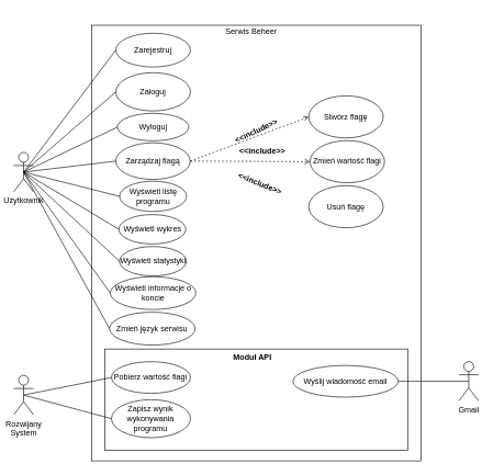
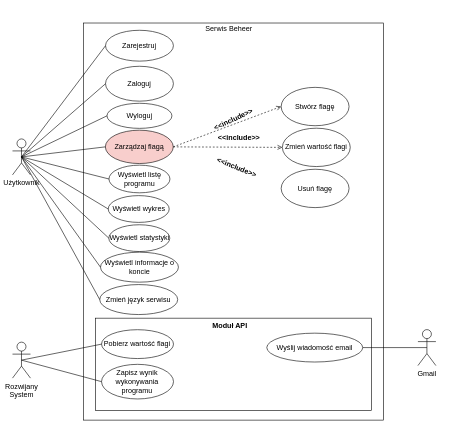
  <mxCell id="0" />
  <mxCell id="1" parent="0" />
  <mxCell id="2" value="" style="group" parent="1" vertex="1" connectable="0"><mxGeometry x="130" y="20" width="508.47" height="680" as="geometry" /></mxCell>
  <mxCell id="3" value="" style="rounded=0;whiteSpace=wrap;html=1;" parent="2" vertex="1"><mxGeometry x="8.47" y="17.87" width="500" height="662.13" as="geometry" /></mxCell>
  <mxCell id="4" value="Serwis Beheer" style="text;html=1;strokeColor=none;fillColor=none;align=center;verticalAlign=middle;whiteSpace=wrap;rounded=0;" parent="2" vertex="1"><mxGeometry x="203.949" y="8.933" width="94.34" height="38.389" as="geometry" /></mxCell>
  <mxCell id="5" value="Stwórz flagę" style="ellipse;whiteSpace=wrap;html=1;" parent="2" vertex="1"><mxGeometry x="337.999" y="125.159" width="113.208" height="63.982" as="geometry" /></mxCell>
  <mxCell id="6" value="Zmień wartość flagi" style="ellipse;whiteSpace=wrap;html=1;" parent="2" vertex="1"><mxGeometry x="339.999" y="193.248" width="113.208" height="63.982" as="geometry" /></mxCell>
  <mxCell id="7" value="Usuń flagę" style="ellipse;whiteSpace=wrap;html=1;" parent="2" vertex="1"><mxGeometry x="337.999" y="261.711" width="113.208" height="63.982" as="geometry" /></mxCell>
  <mxCell id="8" style="edgeStyle=none;rounded=0;orthogonalLoop=1;jettySize=auto;html=1;exitX=1;exitY=0.5;exitDx=0;exitDy=0;entryX=0;entryY=0.5;entryDx=0;entryDy=0;dashed=1;strokeColor=none;" parent="2" source="10" target="5" edge="1"><mxGeometry relative="1" as="geometry" /></mxCell>
  <mxCell id="9" style="edgeStyle=none;rounded=0;orthogonalLoop=1;jettySize=auto;html=1;exitX=1;exitY=0.5;exitDx=0;exitDy=0;entryX=0;entryY=0.5;entryDx=0;entryDy=0;dashed=1;endArrow=open;endFill=0;strokeColor=default;strokeWidth=1;" parent="2" source="10" target="5" edge="1"><mxGeometry relative="1" as="geometry" /></mxCell>
- <mxCell id="10" value="Zarządzaj flagą" style="ellipse;whiteSpace=wrap;html=1;rounded=0;" parent="2" vertex="1"><mxGeometry x="44.856" y="196.58" width="113.203" height="55.646" as="geometry" /></mxCell>
+ <mxCell id="10" value="Zarządzaj flagą" style="ellipse;whiteSpace=wrap;html=1;rounded=0;fillColor=#f8cecc;" parent="2" vertex="1"><mxGeometry x="44.856" y="196.58" width="113.203" height="55.646" as="geometry" /></mxCell>
  <mxCell id="11" value="Zarejestruj" style="ellipse;whiteSpace=wrap;html=1;rounded=0;" parent="2" vertex="1"><mxGeometry x="45.106" y="30" width="113.203" height="51.429" as="geometry" /></mxCell>
  <mxCell id="12" value="Zaloguj" style="ellipse;whiteSpace=wrap;html=1;rounded=0;" parent="2" vertex="1"><mxGeometry x="45.106" y="90.003" width="113.203" height="58.192" as="geometry" /></mxCell>
  <mxCell id="13" value="Wyświetl statystyki" style="ellipse;whiteSpace=wrap;html=1;rounded=0;" parent="2" vertex="1"><mxGeometry x="50.61" y="354.267" width="101.695" height="44.667" as="geometry" /></mxCell>
  <mxCell id="14" value="Wyświetl wykres" style="ellipse;whiteSpace=wrap;html=1;rounded=0;" parent="2" vertex="1"><mxGeometry x="49.61" y="305.667" width="101.695" height="44.667" as="geometry" /></mxCell>
  <mxCell id="15" value="Wyświetl listę programu" style="ellipse;whiteSpace=wrap;html=1;rounded=0;" parent="2" vertex="1"><mxGeometry x="50.856" y="254.895" width="101.695" height="46.123" as="geometry" /></mxCell>
  <mxCell id="16" value="" style="group;rotation=-25;" parent="2" vertex="1" connectable="0"><mxGeometry x="224.568" y="165.913" width="67.797" height="23.227" as="geometry" /></mxCell>
  <mxCell id="17" value="" style="group;rotation=-25;" parent="16" vertex="1" connectable="0"><mxGeometry width="67.797" height="23.227" as="geometry" /></mxCell>
  <mxCell id="18" style="edgeStyle=none;rounded=0;orthogonalLoop=1;jettySize=auto;html=1;exitX=1;exitY=0.5;exitDx=0;exitDy=0;entryX=0;entryY=0.5;entryDx=0;entryDy=0;dashed=1;strokeColor=default;" parent="17" edge="1"><mxGeometry relative="1" as="geometry" /></mxCell>
  <mxCell id="19" value="&lt;&lt;include&gt;&gt;" style="text;align=center;fontStyle=1;verticalAlign=middle;spacingLeft=3;spacingRight=3;strokeColor=none;rotatable=0;points=[[0,0.5],[1,0.5]];portConstraint=eastwest;rounded=0;rotation=-25;" parent="17" vertex="1"><mxGeometry width="67.797" height="23.227" as="geometry" /></mxCell>
  <mxCell id="20" value="" style="group;rotation=22;" parent="2" vertex="1" connectable="0"><mxGeometry x="230.489" y="246.481" width="67.797" height="23.227" as="geometry" /></mxCell>
  <mxCell id="21" value="" style="group;rotation=22;" parent="20" vertex="1" connectable="0"><mxGeometry width="67.797" height="23.227" as="geometry" /></mxCell>
  <mxCell id="22" style="edgeStyle=none;rounded=0;orthogonalLoop=1;jettySize=auto;html=1;exitX=1;exitY=0.5;exitDx=0;exitDy=0;entryX=0;entryY=0.5;entryDx=0;entryDy=0;dashed=1;strokeColor=default;" parent="21" edge="1"><mxGeometry relative="1" as="geometry" /></mxCell>
  <mxCell id="23" value="&lt;&lt;include&gt;&gt;" style="text;align=center;fontStyle=1;verticalAlign=middle;spacingLeft=3;spacingRight=3;strokeColor=none;rotatable=0;points=[[0,0.5],[1,0.5]];portConstraint=eastwest;rounded=0;rotation=22;" parent="21" vertex="1"><mxGeometry width="67.797" height="23.227" as="geometry" /></mxCell>
  <mxCell id="24" value="" style="group" parent="2" vertex="1" connectable="0"><mxGeometry x="28.47" y="510" width="460" height="154" as="geometry" /></mxCell>
  <mxCell id="25" value="" style="html=1;rounded=0;" parent="24" vertex="1"><mxGeometry width="460" height="154" as="geometry" /></mxCell>
  <mxCell id="26" value="Moduł API" style="text;align=center;fontStyle=1;verticalAlign=middle;spacingLeft=3;spacingRight=3;strokeColor=none;rotatable=0;points=[[0,0.5],[1,0.5]];portConstraint=eastwest;rounded=0;" parent="24" vertex="1"><mxGeometry x="184.24" width="80" height="25.025" as="geometry" /></mxCell>
  <mxCell id="27" value="Pobierz wartość flagi" style="ellipse;whiteSpace=wrap;html=1;rounded=0;" parent="24" vertex="1"><mxGeometry x="10" y="19.25" width="120" height="48.125" as="geometry" /></mxCell>
  <mxCell id="28" value="Zapisz wynik wykonywania programu" style="ellipse;whiteSpace=wrap;html=1;rounded=0;" parent="24" vertex="1"><mxGeometry x="10" y="77" width="120" height="57.75" as="geometry" /></mxCell>
  <mxCell id="29" value="Wyślij wiadomość email" style="ellipse;whiteSpace=wrap;html=1;" vertex="1" parent="24"><mxGeometry x="285.54" y="25.025" width="160" height="48.125" as="geometry" /></mxCell>
  <mxCell id="30" value="Wyloguj" style="ellipse;whiteSpace=wrap;html=1;" vertex="1" parent="2"><mxGeometry x="47.56" y="151.74" width="108.29" height="41.8" as="geometry" /></mxCell>
  <mxCell id="31" value="" style="group;rotation=0;" parent="2" vertex="1" connectable="0"><mxGeometry x="234.0" y="196.576" width="67.797" height="23.227" as="geometry" /></mxCell>
  <mxCell id="32" style="edgeStyle=none;rounded=0;orthogonalLoop=1;jettySize=auto;html=1;exitX=1;exitY=0.5;exitDx=0;exitDy=0;entryX=0;entryY=0.5;entryDx=0;entryDy=0;dashed=1;strokeColor=default;endArrow=open;endFill=0;" parent="31" source="10" target="6" edge="1"><mxGeometry relative="1" as="geometry" /></mxCell>
  <mxCell id="33" value="&lt;&lt;include&gt;&gt;" style="text;align=center;fontStyle=1;verticalAlign=middle;spacingLeft=3;spacingRight=3;strokeColor=none;rotatable=0;points=[[0,0.5],[1,0.5]];portConstraint=eastwest;rounded=0;rotation=0;" parent="31" vertex="1"><mxGeometry width="67.797" height="23.227" as="geometry" /></mxCell>
  <mxCell id="34" value="Wyświetl informacje o koncie" style="ellipse;whiteSpace=wrap;html=1;" vertex="1" parent="2"><mxGeometry x="36.71" y="400" width="130" height="50" as="geometry" /></mxCell>
  <mxCell id="35" value="Zmień język serwisu" style="ellipse;whiteSpace=wrap;html=1;" vertex="1" parent="2"><mxGeometry x="35.46" y="454" width="130" height="50" as="geometry" /></mxCell>
  <mxCell id="36" style="edgeStyle=none;rounded=0;orthogonalLoop=1;jettySize=auto;html=1;exitX=0.5;exitY=0.5;exitDx=0;exitDy=0;exitPerimeter=0;entryX=0;entryY=0.5;entryDx=0;entryDy=0;endArrow=none;endFill=0;strokeColor=default;strokeWidth=1;" parent="1" source="45" target="11" edge="1"><mxGeometry relative="1" as="geometry" /></mxCell>
  <mxCell id="37" style="edgeStyle=none;rounded=0;orthogonalLoop=1;jettySize=auto;html=1;exitX=0.5;exitY=0.5;exitDx=0;exitDy=0;exitPerimeter=0;entryX=0;entryY=0.5;entryDx=0;entryDy=0;endArrow=none;endFill=0;strokeColor=default;strokeWidth=1;" parent="1" source="45" target="12" edge="1"><mxGeometry relative="1" as="geometry" /></mxCell>
  <mxCell id="38" style="edgeStyle=none;rounded=0;orthogonalLoop=1;jettySize=auto;html=1;exitX=0.5;exitY=0.5;exitDx=0;exitDy=0;exitPerimeter=0;entryX=0;entryY=0.5;entryDx=0;entryDy=0;endArrow=none;endFill=0;strokeColor=default;strokeWidth=1;" parent="1" source="45" target="10" edge="1"><mxGeometry relative="1" as="geometry" /></mxCell>
  <mxCell id="39" style="edgeStyle=none;rounded=0;orthogonalLoop=1;jettySize=auto;html=1;exitX=0.5;exitY=0.5;exitDx=0;exitDy=0;exitPerimeter=0;entryX=0;entryY=0.5;entryDx=0;entryDy=0;endArrow=none;endFill=0;strokeColor=default;strokeWidth=1;" parent="1" source="45" target="13" edge="1"><mxGeometry relative="1" as="geometry" /></mxCell>
  <mxCell id="40" style="edgeStyle=none;rounded=0;orthogonalLoop=1;jettySize=auto;html=1;exitX=0.5;exitY=0.5;exitDx=0;exitDy=0;exitPerimeter=0;entryX=0;entryY=0.5;entryDx=0;entryDy=0;endArrow=none;endFill=0;strokeColor=default;strokeWidth=1;" parent="1" source="45" target="14" edge="1"><mxGeometry relative="1" as="geometry" /></mxCell>
  <mxCell id="41" style="edgeStyle=none;rounded=0;orthogonalLoop=1;jettySize=auto;html=1;exitX=0.5;exitY=0.5;exitDx=0;exitDy=0;exitPerimeter=0;entryX=0;entryY=0.5;entryDx=0;entryDy=0;endArrow=none;endFill=0;strokeColor=default;strokeWidth=1;" parent="1" source="45" target="15" edge="1"><mxGeometry relative="1" as="geometry" /></mxCell>
  <mxCell id="42" style="rounded=0;orthogonalLoop=1;jettySize=auto;html=1;exitX=0.5;exitY=0.5;exitDx=0;exitDy=0;exitPerimeter=0;entryX=0;entryY=0.5;entryDx=0;entryDy=0;endArrow=none;endFill=0;" edge="1" parent="1" source="45" target="30"><mxGeometry relative="1" as="geometry" /></mxCell>
  <mxCell id="43" style="edgeStyle=none;rounded=0;orthogonalLoop=1;jettySize=auto;html=1;exitX=0.5;exitY=0.5;exitDx=0;exitDy=0;exitPerimeter=0;entryX=0;entryY=0.5;entryDx=0;entryDy=0;endArrow=none;endFill=0;" edge="1" parent="1" source="45" target="34"><mxGeometry relative="1" as="geometry" /></mxCell>
  <mxCell id="44" style="edgeStyle=none;rounded=0;orthogonalLoop=1;jettySize=auto;html=1;exitX=0.5;exitY=0.5;exitDx=0;exitDy=0;exitPerimeter=0;entryX=0;entryY=0.5;entryDx=0;entryDy=0;endArrow=none;endFill=0;" edge="1" parent="1" source="45" target="35"><mxGeometry relative="1" as="geometry" /></mxCell>
  <mxCell id="45" value="Użytkownik" style="shape=umlActor;verticalLabelPosition=bottom;verticalAlign=top;html=1;outlineConnect=0;" parent="1" vertex="1"><mxGeometry x="20" y="231.14" width="30" height="60" as="geometry" /></mxCell>
  <mxCell id="46" style="edgeStyle=none;rounded=0;orthogonalLoop=1;jettySize=auto;html=1;exitX=0.5;exitY=0.5;exitDx=0;exitDy=0;exitPerimeter=0;entryX=0;entryY=0.5;entryDx=0;entryDy=0;endArrow=none;endFill=0;strokeColor=default;strokeWidth=1;" parent="1" source="47" target="27" edge="1"><mxGeometry relative="1" as="geometry" /></mxCell>
  <mxCell id="47" value="Rozwijany&lt;br&gt;System" style="shape=umlActor;verticalLabelPosition=bottom;verticalAlign=top;html=1;rounded=0;" parent="1" vertex="1"><mxGeometry x="20" y="570" width="30" height="60" as="geometry" /></mxCell>
  <mxCell id="48" style="edgeStyle=none;rounded=0;orthogonalLoop=1;jettySize=auto;html=1;exitX=0;exitY=0.5;exitDx=0;exitDy=0;entryX=0.5;entryY=0.5;entryDx=0;entryDy=0;entryPerimeter=0;endArrow=none;endFill=0;strokeColor=default;strokeWidth=1;" parent="1" source="28" target="47" edge="1"><mxGeometry relative="1" as="geometry" /></mxCell>
  <mxCell id="49" value="Gmail" style="shape=umlActor;verticalLabelPosition=bottom;verticalAlign=top;html=1;outlineConnect=0;" vertex="1" parent="1"><mxGeometry x="696" y="549.09" width="30" height="60" as="geometry" /></mxCell>
  <mxCell id="50" style="rounded=0;orthogonalLoop=1;jettySize=auto;html=1;exitX=1;exitY=0.5;exitDx=0;exitDy=0;entryX=0.5;entryY=0.5;entryDx=0;entryDy=0;entryPerimeter=0;endArrow=none;endFill=0;" edge="1" parent="1" source="29" target="49"><mxGeometry relative="1" as="geometry" /></mxCell>
